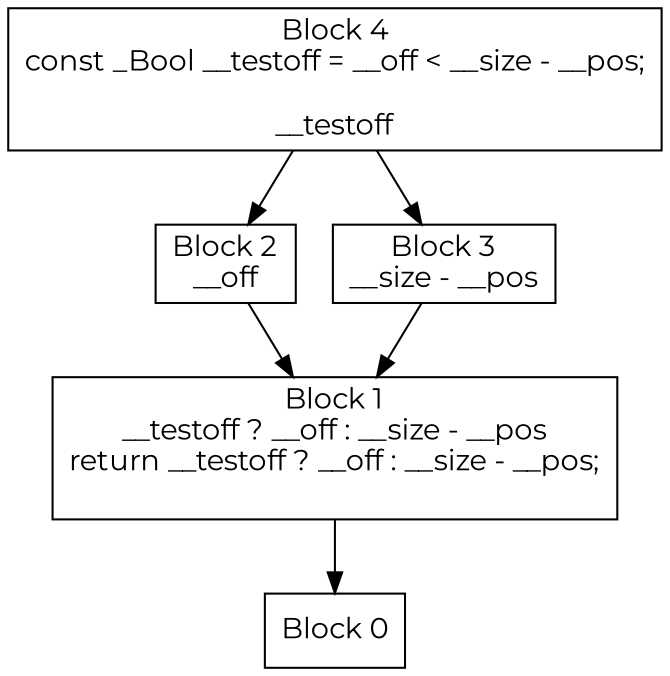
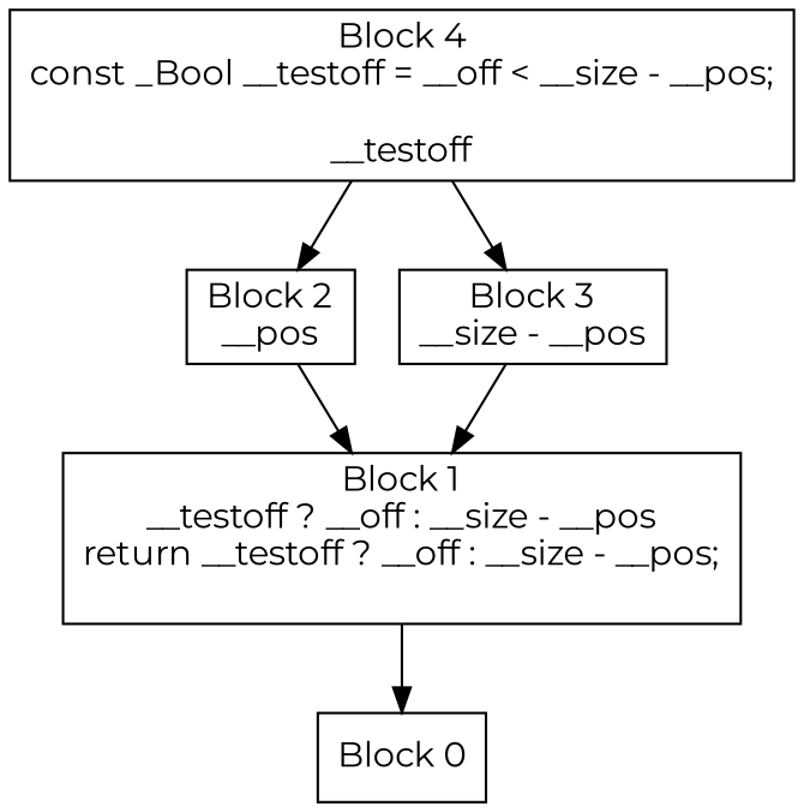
  digraph {
    fontname=Montserrat
    node [fontname=Montserrat shape=box]
    edge [fontname=Montserrat]
    n1 [label="Block 0\n"]
    n2 [label="Block 1\n__testoff ? __off : __size - __pos\nreturn __testoff ? __off : __size - __pos;\n\n"]
-   n3 [label="Block 2\n__off\n"]
+   n3 [label="Block 2\n__pos\n"]
    n4 [label="Block 3\n__size - __pos\n"]
    n5 [label="Block 4\nconst _Bool __testoff = __off < __size - __pos;\n\n__testoff\n"]
    n2 -> n1
    n3 -> n2
    n4 -> n2
    n5 -> n3
    n5 -> n4
  }
